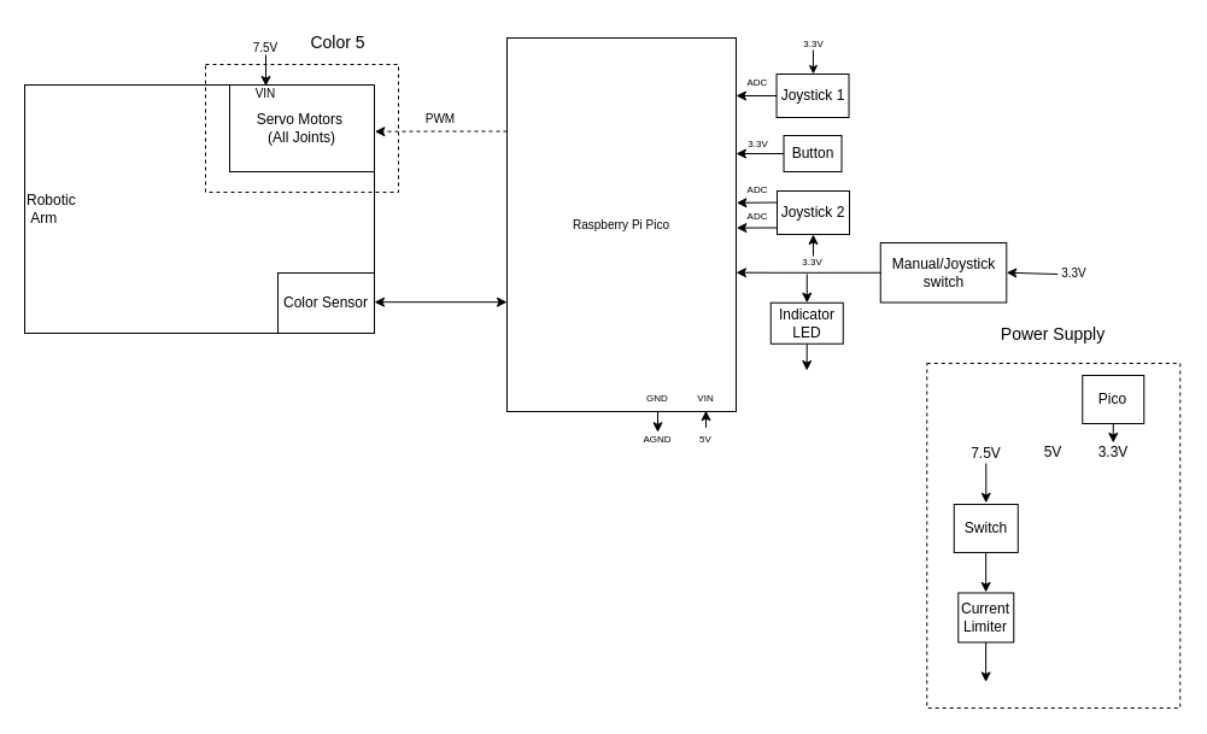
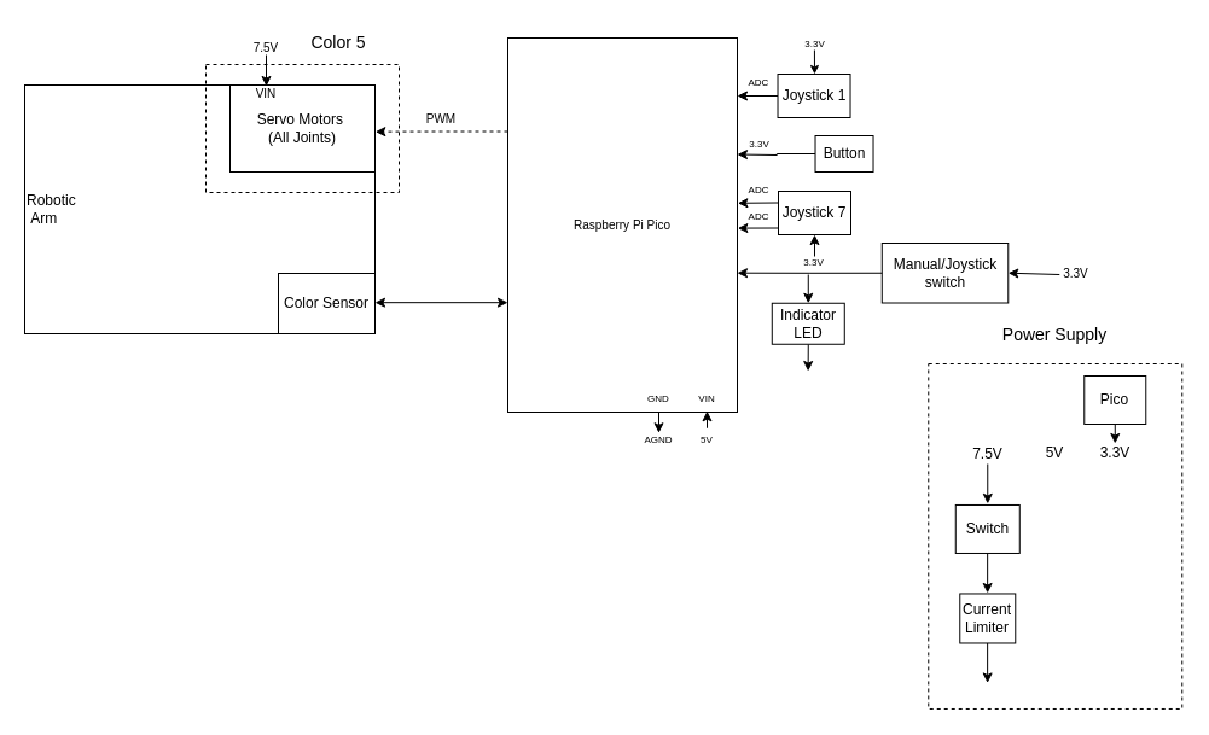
  <mxCell id="0" />
  <mxCell id="1" parent="0" />
  <mxCell id="2" style="edgeStyle=orthogonalEdgeStyle;rounded=0;orthogonalLoop=1;jettySize=auto;html=1;exitX=0.25;exitY=1;exitDx=0;exitDy=0;" parent="1" edge="1"><mxGeometry relative="1" as="geometry"><mxPoint x="545" y="358.25" as="targetPoint" /><mxPoint x="545" y="338.25" as="sourcePoint" /></mxGeometry></mxCell>
  <mxCell id="3" value="&lt;font style=&quot;font-size: 10px;&quot;&gt;Raspberry Pi Pico&lt;/font&gt;" style="rounded=0;whiteSpace=wrap;html=1;" parent="1" vertex="1"><mxGeometry x="420" y="31" width="190" height="310" as="geometry" /></mxCell>
  <mxCell id="4" value="GND&lt;span style=&quot;color: rgba(0, 0, 0, 0); font-family: monospace; font-size: 0px; text-align: start; text-wrap: nowrap;&quot;&gt;%3CmxGraphModel%3E%3Croot%3E%3CmxCell%20id%3D%220%22%2F%3E%3CmxCell%20id%3D%221%22%20parent%3D%220%22%2F%3E%3CmxCell%20id%3D%222%22%20value%3D%22%26lt%3Bfont%20style%3D%26quot%3Bfont-size%3A%2010px%3B%26quot%3B%26gt%3B3.3V%26lt%3B%2Ffont%26gt%3B%22%20style%3D%22text%3Bhtml%3D1%3Balign%3Dcenter%3BverticalAlign%3Dmiddle%3BwhiteSpace%3Dwrap%3Brounded%3D0%3BfontSize%3D10%3B%22%20vertex%3D%221%22%20parent%3D%221%22%3E%3CmxGeometry%20x%3D%22199%22%20y%3D%22263%22%20width%3D%2253%22%20height%3D%2227%22%20as%3D%22geometry%22%2F%3E%3C%2FmxCell%3E%3C%2Froot%3E%3C%2FmxGraphModel%3E&lt;/span&gt;" style="text;html=1;align=center;verticalAlign=middle;whiteSpace=wrap;rounded=0;fontSize=8;" parent="1" vertex="1"><mxGeometry x="530" y="320.25" width="30" height="20" as="geometry" /></mxCell>
  <mxCell id="5" value="VIN" style="text;html=1;align=center;verticalAlign=middle;whiteSpace=wrap;rounded=0;fontSize=8;" parent="1" vertex="1"><mxGeometry x="570" y="320.25" width="30" height="20" as="geometry" /></mxCell>
  <mxCell id="6" value="AGND&lt;span style=&quot;color: rgba(0, 0, 0, 0); font-family: monospace; font-size: 0px; text-align: start; text-wrap: nowrap;&quot;&gt;%3CmxGraphModel%3E%3Croot%3E%3CmxCell%20id%3D%220%22%2F%3E%3CmxCell%20id%3D%221%22%20parent%3D%220%22%2F%3E%3CmxCell%20id%3D%222%22%20value%3D%22%26lt%3Bfont%20style%3D%26quot%3Bfont-size%3A%2010px%3B%26quot%3B%26gt%3B3.3V%26lt%3B%2Ffont%26gt%3B%22%20style%3D%22text%3Bhtml%3D1%3Balign%3Dcenter%3BverticalAlign%3Dmiddle%3BwhiteSpace%3Dwrap%3Brounded%3D0%3BfontSize%3D10%3B%22%20vertex%3D%221%22%20parent%3D%221%22%3E%3CmxGeometry%20x%3D%22199%22%20y%3D%22263%22%20width%3D%2253%22%20height%3D%2227%22%20as%3D%22geometry%22%2F%3E%3C%2FmxCell%3E%3C%2Froot%3E%3C%2FmxGraphModel%3E&lt;/span&gt;" style="text;html=1;align=center;verticalAlign=middle;whiteSpace=wrap;rounded=0;fontSize=8;" parent="1" vertex="1"><mxGeometry x="530" y="354.25" width="30" height="20" as="geometry" /></mxCell>
  <mxCell id="7" style="edgeStyle=orthogonalEdgeStyle;rounded=0;orthogonalLoop=1;jettySize=auto;html=1;exitX=0.5;exitY=0;exitDx=0;exitDy=0;entryX=0.5;entryY=1;entryDx=0;entryDy=0;" parent="1" source="8" target="5" edge="1"><mxGeometry relative="1" as="geometry" /></mxCell>
  <mxCell id="8" value="5V" style="text;html=1;align=center;verticalAlign=middle;whiteSpace=wrap;rounded=0;fontSize=8;" parent="1" vertex="1"><mxGeometry x="570" y="354.25" width="30" height="20" as="geometry" /></mxCell>
  <mxCell id="9" value="&lt;font style=&quot;font-size: 12px;&quot;&gt;Robotic&lt;/font&gt;&lt;div&gt;&lt;font style=&quot;font-size: 12px;&quot;&gt;&amp;nbsp;Arm&lt;/font&gt;&lt;/div&gt;" style="rounded=0;whiteSpace=wrap;html=1;align=left;" parent="1" vertex="1"><mxGeometry x="20" y="70" width="290" height="206" as="geometry" /></mxCell>
- <mxCell id="10" value="Joystick 2" style="rounded=0;whiteSpace=wrap;html=1;" parent="1" vertex="1"><mxGeometry x="644" y="158" width="60" height="36" as="geometry" /></mxCell>
+ <mxCell id="10" value="Joystick 7" style="rounded=0;whiteSpace=wrap;html=1;" parent="1" vertex="1"><mxGeometry x="644" y="158" width="60" height="36" as="geometry" /></mxCell>
  <mxCell id="11" style="edgeStyle=orthogonalEdgeStyle;rounded=0;orthogonalLoop=1;jettySize=auto;html=1;exitX=0.5;exitY=0;exitDx=0;exitDy=0;entryX=0.5;entryY=1;entryDx=0;entryDy=0;" parent="1" target="10" edge="1"><mxGeometry relative="1" as="geometry"><mxPoint x="674" y="212" as="sourcePoint" /></mxGeometry></mxCell>
  <mxCell id="12" value="&lt;font style=&quot;font-size: 8px;&quot;&gt;3.3V&lt;/font&gt;" style="text;html=1;align=center;verticalAlign=middle;whiteSpace=wrap;rounded=0;" parent="1" vertex="1"><mxGeometry x="655.5" y="206" width="35" height="20" as="geometry" /></mxCell>
  <mxCell id="13" value="&lt;font style=&quot;font-size: 8px;&quot;&gt;ADC&lt;/font&gt;" style="text;html=1;align=center;verticalAlign=middle;whiteSpace=wrap;rounded=0;" parent="1" vertex="1"><mxGeometry x="614.5" y="146.5" width="25.5" height="19" as="geometry" /></mxCell>
  <mxCell id="14" value="Joystick 1" style="rounded=0;whiteSpace=wrap;html=1;" parent="1" vertex="1"><mxGeometry x="643.52" y="61" width="60" height="36" as="geometry" /></mxCell>
  <mxCell id="15" value="&lt;font style=&quot;font-size: 8px;&quot;&gt;ADC&amp;nbsp;&lt;/font&gt;" style="text;html=1;align=center;verticalAlign=middle;whiteSpace=wrap;rounded=0;" parent="1" vertex="1"><mxGeometry x="616.02" y="57.5" width="25.5" height="19" as="geometry" /></mxCell>
  <mxCell id="16" style="edgeStyle=orthogonalEdgeStyle;rounded=0;orthogonalLoop=1;jettySize=auto;html=1;exitX=0;exitY=0.5;exitDx=0;exitDy=0;entryX=1.006;entryY=0.367;entryDx=0;entryDy=0;entryPerimeter=0;" parent="1" source="14" edge="1"><mxGeometry relative="1" as="geometry"><mxPoint x="610" y="79.05" as="targetPoint" /></mxGeometry></mxCell>
  <mxCell id="17" value="&lt;font style=&quot;font-size: 8px;&quot;&gt;3.3V&lt;/font&gt;" style="text;html=1;align=center;verticalAlign=middle;whiteSpace=wrap;rounded=0;" parent="1" vertex="1"><mxGeometry x="656.5" y="25" width="35" height="20" as="geometry" /></mxCell>
  <mxCell id="18" style="edgeStyle=orthogonalEdgeStyle;rounded=0;orthogonalLoop=1;jettySize=auto;html=1;exitX=0.5;exitY=0;exitDx=0;exitDy=0;endSize=5;" parent="1" edge="1"><mxGeometry relative="1" as="geometry"><mxPoint x="673.93" y="41" as="sourcePoint" /><mxPoint x="674" y="61" as="targetPoint" /></mxGeometry></mxCell>
  <mxCell id="19" value="" style="endArrow=classic;html=1;rounded=0;entryX=1.002;entryY=0.322;entryDx=0;entryDy=0;entryPerimeter=0;" parent="1" edge="1"><mxGeometry width="50" height="50" relative="1" as="geometry"><mxPoint x="643.52" y="167.5" as="sourcePoint" /><mxPoint x="610.38" y="167.82" as="targetPoint" /></mxGeometry></mxCell>
  <mxCell id="20" value="&lt;font style=&quot;font-size: 8px;&quot;&gt;ADC&lt;/font&gt;" style="text;html=1;align=center;verticalAlign=middle;whiteSpace=wrap;rounded=0;" parent="1" vertex="1"><mxGeometry x="614.5" y="168.5" width="25.5" height="19" as="geometry" /></mxCell>
  <mxCell id="21" value="" style="endArrow=classic;html=1;rounded=0;entryX=1.002;entryY=0.389;entryDx=0;entryDy=0;entryPerimeter=0;" parent="1" edge="1"><mxGeometry width="50" height="50" relative="1" as="geometry"><mxPoint x="643.52" y="188.5" as="sourcePoint" /><mxPoint x="610.38" y="188.59" as="targetPoint" /></mxGeometry></mxCell>
  <mxCell id="22" value="Servo Motors&amp;nbsp;&lt;div&gt;(All Joints)&lt;/div&gt;" style="rounded=0;whiteSpace=wrap;html=1;" parent="1" vertex="1"><mxGeometry x="190" y="70" width="120" height="72" as="geometry" /></mxCell>
  <mxCell id="23" value="" style="rounded=0;whiteSpace=wrap;html=1;fillColor=none;dashed=1;" parent="1" vertex="1"><mxGeometry x="170" y="53" width="160" height="106" as="geometry" /></mxCell>
  <mxCell id="24" style="edgeStyle=orthogonalEdgeStyle;rounded=0;orthogonalLoop=1;jettySize=auto;html=1;exitX=0;exitY=0.25;exitDx=0;exitDy=0;entryX=1.003;entryY=0.537;entryDx=0;entryDy=0;entryPerimeter=0;dashed=1;" parent="1" source="3" target="22" edge="1"><mxGeometry relative="1" as="geometry" /></mxCell>
  <mxCell id="25" value="PWM" style="text;html=1;align=center;verticalAlign=middle;whiteSpace=wrap;rounded=0;fontSize=10;" parent="1" vertex="1"><mxGeometry x="335" y="83" width="60" height="30" as="geometry" /></mxCell>
  <mxCell id="26" value="VIN" style="text;html=1;align=center;verticalAlign=middle;whiteSpace=wrap;rounded=0;fontSize=10;" parent="1" vertex="1"><mxGeometry x="190" y="71" width="60" height="12" as="geometry" /></mxCell>
  <mxCell id="27" style="edgeStyle=orthogonalEdgeStyle;rounded=0;orthogonalLoop=1;jettySize=auto;html=1;exitX=0.5;exitY=1;exitDx=0;exitDy=0;entryX=0.5;entryY=0;entryDx=0;entryDy=0;" parent="1" source="28" target="26" edge="1"><mxGeometry relative="1" as="geometry" /></mxCell>
  <mxCell id="28" value="7.5V" style="text;html=1;align=center;verticalAlign=middle;whiteSpace=wrap;rounded=0;fontSize=10;" parent="1" vertex="1"><mxGeometry x="190" y="33" width="60" height="12" as="geometry" /></mxCell>
  <mxCell id="29" value="Color 5" style="text;html=1;align=center;verticalAlign=middle;whiteSpace=wrap;rounded=0;fontSize=14;" parent="1" vertex="1"><mxGeometry x="250" y="20" width="60" height="30" as="geometry" /></mxCell>
  <mxCell id="30" value="Manual/Joystick switch" style="rounded=0;whiteSpace=wrap;html=1;" parent="1" vertex="1"><mxGeometry x="729.77" y="201" width="104.5" height="49.5" as="geometry" /></mxCell>
  <mxCell id="31" style="edgeStyle=orthogonalEdgeStyle;rounded=0;orthogonalLoop=1;jettySize=auto;html=1;exitX=0;exitY=0.5;exitDx=0;exitDy=0;entryX=1.017;entryY=0.77;entryDx=0;entryDy=0;entryPerimeter=0;" parent="1" source="30" edge="1"><mxGeometry relative="1" as="geometry"><mxPoint x="610" y="225.7" as="targetPoint" /></mxGeometry></mxCell>
  <mxCell id="32" value="3.3V" style="text;html=1;align=center;verticalAlign=middle;whiteSpace=wrap;rounded=0;fontSize=10;" parent="1" vertex="1"><mxGeometry x="872.77" y="210.75" width="35" height="30" as="geometry" /></mxCell>
  <mxCell id="33" value="" style="endArrow=classic;html=1;rounded=0;" parent="1" edge="1"><mxGeometry width="50" height="50" relative="1" as="geometry"><mxPoint x="876.77" y="227" as="sourcePoint" /><mxPoint x="834.27" y="225.72" as="targetPoint" /></mxGeometry></mxCell>
  <mxCell id="34" style="edgeStyle=orthogonalEdgeStyle;rounded=0;orthogonalLoop=1;jettySize=auto;html=1;exitX=0.5;exitY=1;exitDx=0;exitDy=0;" parent="1" source="35" edge="1"><mxGeometry relative="1" as="geometry"><mxPoint x="668.627" y="307" as="targetPoint" /></mxGeometry></mxCell>
  <mxCell id="35" value="Indicator LED" style="rounded=0;whiteSpace=wrap;html=1;" parent="1" vertex="1"><mxGeometry x="638.77" y="250.75" width="60" height="34" as="geometry" /></mxCell>
  <mxCell id="36" value="" style="endArrow=classic;html=1;rounded=0;entryX=0.5;entryY=0;entryDx=0;entryDy=0;" parent="1" target="35" edge="1"><mxGeometry width="50" height="50" relative="1" as="geometry"><mxPoint x="668.77" y="227" as="sourcePoint" /><mxPoint x="738.77" y="177" as="targetPoint" /></mxGeometry></mxCell>
  <mxCell id="37" value="7.5V" style="text;html=1;align=center;verticalAlign=middle;whiteSpace=wrap;rounded=0;" parent="1" vertex="1"><mxGeometry x="802.77" y="367.5" width="29" height="17" as="geometry" /></mxCell>
  <mxCell id="38" value="5V" style="text;html=1;align=center;verticalAlign=middle;whiteSpace=wrap;rounded=0;" parent="1" vertex="1"><mxGeometry x="858.27" y="366.97" width="30" height="17" as="geometry" /></mxCell>
  <mxCell id="39" style="edgeStyle=orthogonalEdgeStyle;rounded=0;orthogonalLoop=1;jettySize=auto;html=1;exitX=0.5;exitY=1;exitDx=0;exitDy=0;" parent="1" edge="1"><mxGeometry relative="1" as="geometry"><mxPoint x="817.27" y="416.9" as="targetPoint" /><mxPoint x="817.27" y="383.97" as="sourcePoint" /></mxGeometry></mxCell>
  <mxCell id="40" value="Switch" style="rounded=0;whiteSpace=wrap;html=1;" parent="1" vertex="1"><mxGeometry x="790.77" y="417.97" width="53" height="40" as="geometry" /></mxCell>
  <mxCell id="41" style="edgeStyle=orthogonalEdgeStyle;rounded=0;orthogonalLoop=1;jettySize=auto;html=1;exitX=0.5;exitY=1;exitDx=0;exitDy=0;" parent="1" edge="1"><mxGeometry relative="1" as="geometry"><mxPoint x="817.15" y="490.97" as="targetPoint" /><mxPoint x="817.15" y="457.97" as="sourcePoint" /></mxGeometry></mxCell>
  <mxCell id="42" value="Power Supply" style="text;html=1;align=center;verticalAlign=middle;whiteSpace=wrap;rounded=0;fontSize=14;" parent="1" vertex="1"><mxGeometry x="818.27" y="261" width="110" height="32" as="geometry" /></mxCell>
  <mxCell id="43" value="Current Limiter" style="rounded=0;whiteSpace=wrap;html=1;" parent="1" vertex="1"><mxGeometry x="794.27" y="491.47" width="46" height="41" as="geometry" /></mxCell>
  <mxCell id="44" style="edgeStyle=orthogonalEdgeStyle;rounded=0;orthogonalLoop=1;jettySize=auto;html=1;exitX=0.5;exitY=1;exitDx=0;exitDy=0;" parent="1" edge="1"><mxGeometry relative="1" as="geometry"><mxPoint x="817.13" y="565.47" as="targetPoint" /><mxPoint x="817.13" y="532.47" as="sourcePoint" /></mxGeometry></mxCell>
  <mxCell id="45" value="" style="rounded=0;whiteSpace=wrap;html=1;dashed=1;fillColor=none;" parent="1" vertex="1"><mxGeometry x="768.27" y="301" width="210" height="285.97" as="geometry" /></mxCell>
  <mxCell id="46" value="3.3V" style="text;html=1;align=center;verticalAlign=middle;whiteSpace=wrap;rounded=0;" parent="1" vertex="1"><mxGeometry x="907.77" y="366.97" width="30" height="17" as="geometry" /></mxCell>
  <mxCell id="47" style="edgeStyle=orthogonalEdgeStyle;rounded=0;orthogonalLoop=1;jettySize=auto;html=1;exitX=0.5;exitY=1;exitDx=0;exitDy=0;entryX=0.5;entryY=0;entryDx=0;entryDy=0;" parent="1" source="48" target="46" edge="1"><mxGeometry relative="1" as="geometry" /></mxCell>
  <mxCell id="48" value="Pico" style="rounded=0;whiteSpace=wrap;html=1;" parent="1" vertex="1"><mxGeometry x="897.27" y="311" width="51" height="40" as="geometry" /></mxCell>
  <mxCell id="49" value="Color Sensor" style="rounded=0;whiteSpace=wrap;html=1;" parent="1" vertex="1"><mxGeometry x="230" y="226" width="80" height="50" as="geometry" /></mxCell>
  <mxCell id="50" value="" style="endArrow=classic;html=1;rounded=0;startArrow=classic;startFill=1;" parent="1" edge="1"><mxGeometry width="50" height="50" relative="1" as="geometry"><mxPoint x="420" y="250.18" as="sourcePoint" /><mxPoint x="310" y="250.18" as="targetPoint" /></mxGeometry></mxCell>
- <mxCell id="51" value="Button" style="rounded=0;whiteSpace=wrap;html=1;" vertex="1" parent="1"><mxGeometry x="649.52" y="112" width="48" height="30" as="geometry" /></mxCell>
+ <mxCell id="51" value="Button" style="rounded=0;whiteSpace=wrap;html=1;" vertex="1" parent="1"><mxGeometry x="674.52" y="112" width="48" height="30" as="geometry" /></mxCell>
  <mxCell id="52" style="edgeStyle=orthogonalEdgeStyle;rounded=0;orthogonalLoop=1;jettySize=auto;html=1;exitX=0;exitY=0.5;exitDx=0;exitDy=0;entryX=1;entryY=0.292;entryDx=0;entryDy=0;entryPerimeter=0;" edge="1" parent="1" source="51"><mxGeometry relative="1" as="geometry"><mxPoint x="610" y="127.5" as="targetPoint" /></mxGeometry></mxCell>
  <mxCell id="53" value="&lt;font style=&quot;font-size: 8px;&quot;&gt;3.3V&lt;/font&gt;" style="text;html=1;align=center;verticalAlign=middle;whiteSpace=wrap;rounded=0;" vertex="1" parent="1"><mxGeometry x="610.52" y="108" width="35" height="20" as="geometry" /></mxCell>
